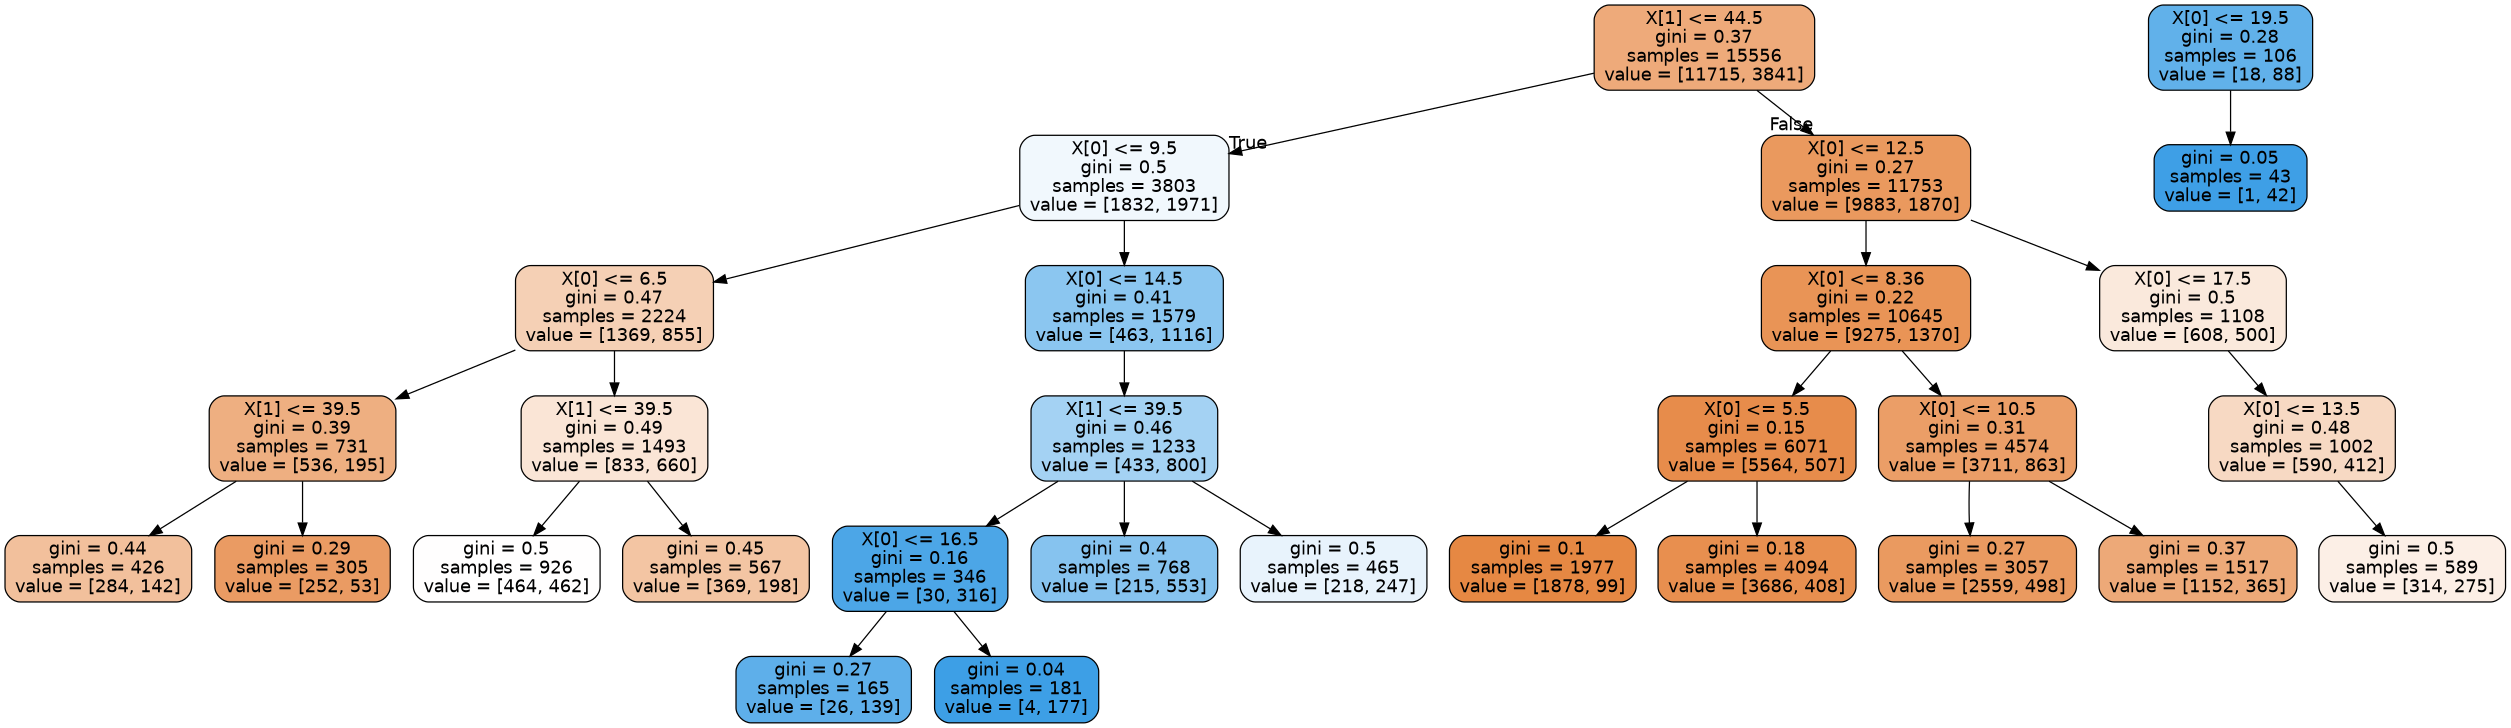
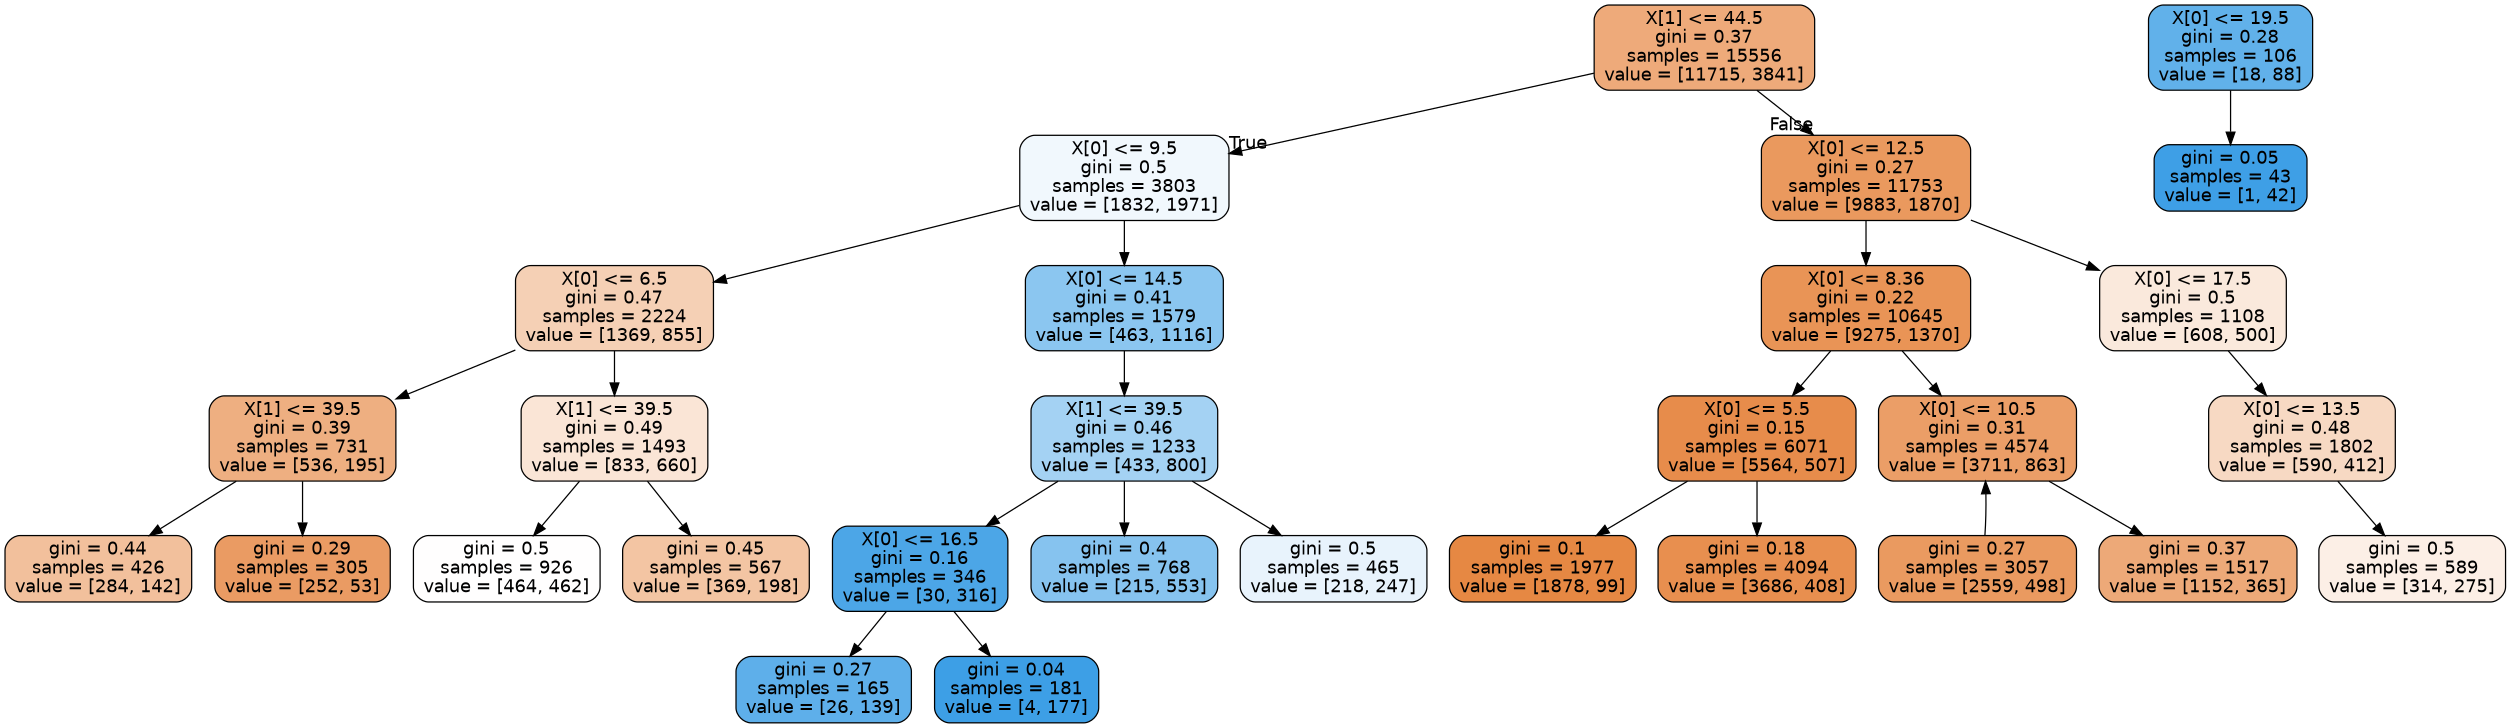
  digraph {
    node [color=black fontname=helvetica shape=box style="filled, rounded"]
    edge [fontname=helvetica]
    n1 [fillcolor="#eeaa7a" label="X[1] <= 44.5\ngini = 0.37\nsamples = 15556\nvalue = [11715, 3841]"]
    n2 [fillcolor="#f1f8fd" label="X[0] <= 9.5\ngini = 0.5\nsamples = 3803\nvalue = [1832, 1971]"]
    n3 [fillcolor="#ea995e" label="X[0] <= 12.5\ngini = 0.27\nsamples = 11753\nvalue = [9883, 1870]"]
    n4 [fillcolor="#f5d0b5" label="X[0] <= 6.5\ngini = 0.47\nsamples = 2224\nvalue = [1369, 855]"]
    n5 [fillcolor="#8bc6f0" label="X[0] <= 14.5\ngini = 0.41\nsamples = 1579\nvalue = [463, 1116]"]
    n6 [fillcolor="#e99456" label="X[0] <= 8.36\ngini = 0.22\nsamples = 10645\nvalue = [9275, 1370]"]
    n7 [fillcolor="#fae9dc" label="X[0] <= 17.5\ngini = 0.5\nsamples = 1108\nvalue = [608, 500]"]
    n8 [fillcolor="#eeaf81" label="X[1] <= 39.5\ngini = 0.39\nsamples = 731\nvalue = [536, 195]"]
    n9 [fillcolor="#fae5d6" label="X[1] <= 39.5\ngini = 0.49\nsamples = 1493\nvalue = [833, 660]"]
    n10 [fillcolor="#a4d2f3" label="X[1] <= 39.5\ngini = 0.46\nsamples = 1233\nvalue = [433, 800]"]
    n11 [fillcolor="#f2c09c" label="gini = 0.44\nsamples = 426\nvalue = [284, 142]"]
    n12 [fillcolor="#ea9b63" label="gini = 0.29\nsamples = 305\nvalue = [252, 53]"]
    n13 [fillcolor="#fffefe" label="gini = 0.5\nsamples = 926\nvalue = [464, 462]"]
    n14 [fillcolor="#f3c5a3" label="gini = 0.45\nsamples = 567\nvalue = [369, 198]"]
    n15 [fillcolor="#4ca6e7" label="X[0] <= 16.5\ngini = 0.16\nsamples = 346\nvalue = [30, 316]"]
    n16 [fillcolor="#86c3ef" label="gini = 0.4\nsamples = 768\nvalue = [215, 553]"]
    n17 [fillcolor="#e8f3fc" label="gini = 0.5\nsamples = 465\nvalue = [218, 247]"]
    n18 [fillcolor="#5eafea" label="gini = 0.27\nsamples = 165\nvalue = [26, 139]"]
    n19 [fillcolor="#3d9fe6" label="gini = 0.04\nsamples = 181\nvalue = [4, 177]"]
    n20 [fillcolor="#e78c4b" label="X[0] <= 5.5\ngini = 0.15\nsamples = 6071\nvalue = [5564, 507]"]
    n21 [fillcolor="#eb9e67" label="X[0] <= 10.5\ngini = 0.31\nsamples = 4574\nvalue = [3711, 863]"]
-   n22 [fillcolor="#f7d9c3" label="X[0] <= 13.5\ngini = 0.48\nsamples = 1002\nvalue = [590, 412]"]
+   n22 [fillcolor="#f7d9c3" label="X[0] <= 13.5\ngini = 0.48\nsamples = 1802\nvalue = [590, 412]"]
    n23 [fillcolor="#e68843" label="gini = 0.1\nsamples = 1977\nvalue = [1878, 99]"]
    n24 [fillcolor="#e88f4f" label="gini = 0.18\nsamples = 4094\nvalue = [3686, 408]"]
    n25 [fillcolor="#ea9a60" label="gini = 0.27\nsamples = 3057\nvalue = [2559, 498]"]
    n26 [fillcolor="#eda978" label="gini = 0.37\nsamples = 1517\nvalue = [1152, 365]"]
    n27 [fillcolor="#fcefe6" label="gini = 0.5\nsamples = 589\nvalue = [314, 275]"]
    n28 [fillcolor="#61b1ea" label="X[0] <= 19.5\ngini = 0.28\nsamples = 106\nvalue = [18, 88]"]
    n29 [fillcolor="#3e9fe6" label="gini = 0.05\nsamples = 43\nvalue = [1, 42]"]
    n1 -> n2 [headlabel=True labelangle=45 labeldistance=2.5]
    n1 -> n3 [headlabel=False labelangle=-45 labeldistance=2.5]
    n2 -> n4
    n2 -> n5
    n3 -> n6
    n3 -> n7
    n4 -> n8
    n4 -> n9
    n5 -> n10
    n6 -> n20
    n6 -> n21
    n7 -> n22
    n8 -> n11
    n8 -> n12
    n9 -> n13
    n9 -> n14
    n10 -> n15
    n10 -> n16
    n10 -> n17
    n15 -> n18
    n15 -> n19
    n20 -> n23
    n20 -> n24
-   n21 -> n25
+   n25 -> n21
    n21 -> n26
    n22 -> n27
    n28 -> n29
  }
